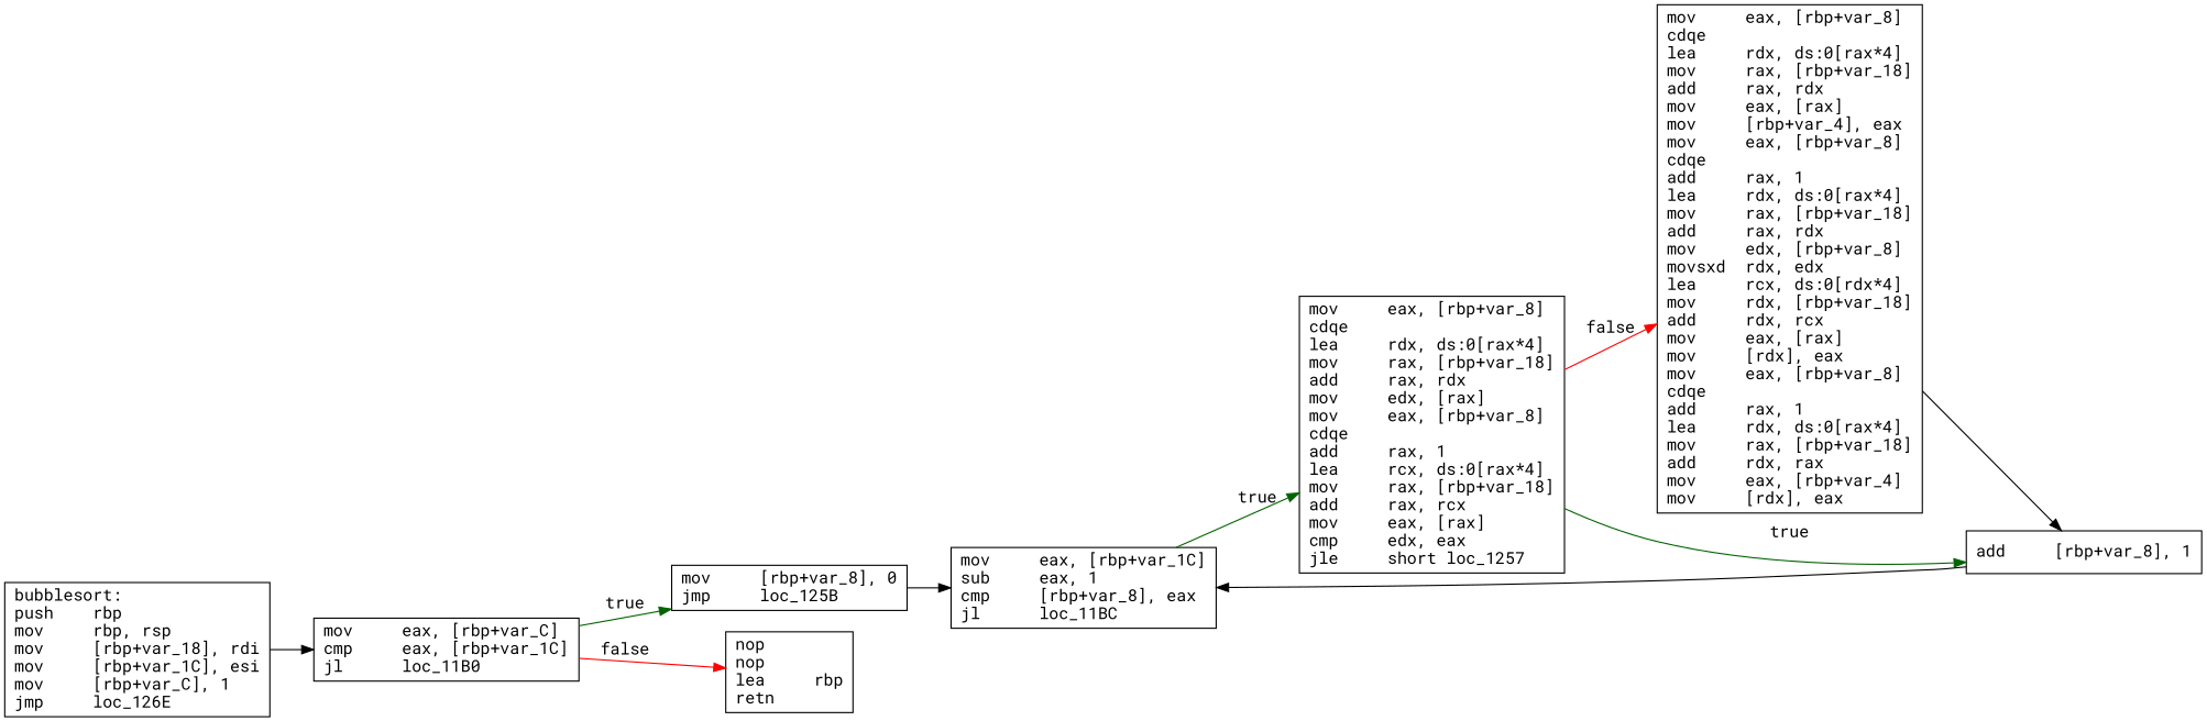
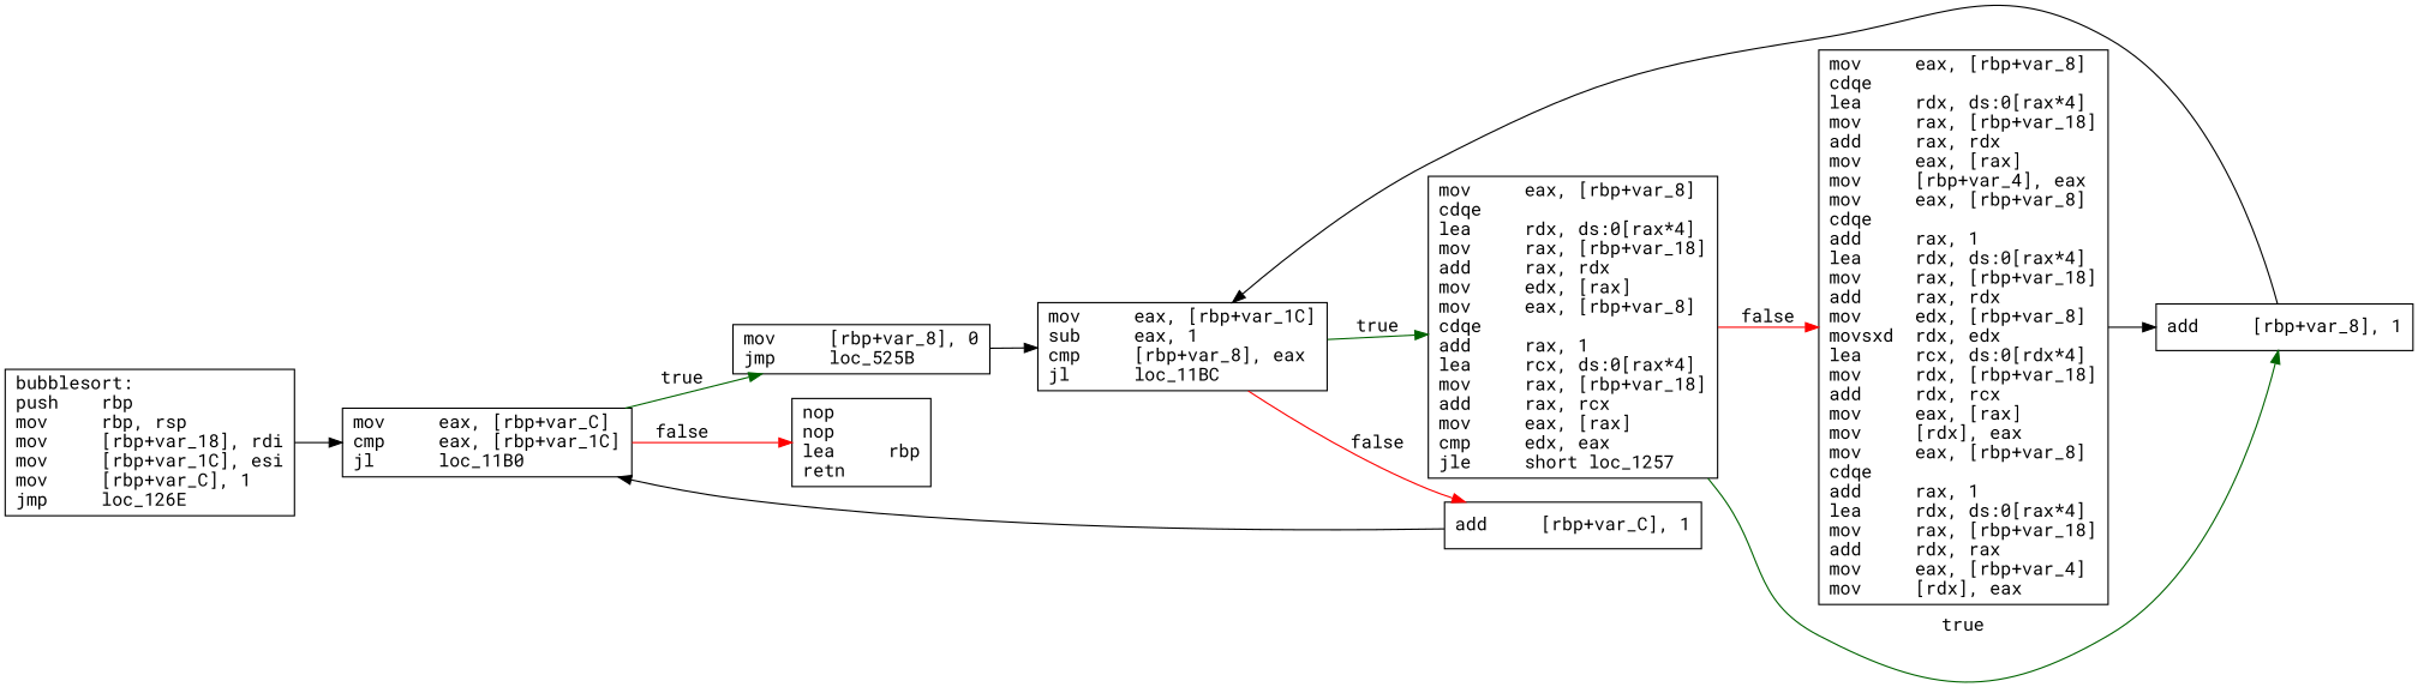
  digraph {
    fontname="Roboto Mono"
    rankdir=LR
    node [fontname="Roboto Mono" shape=box]
    edge [fontname="Roboto Mono"]
    n1 [label="bubblesort:\lpush    rbp\lmov     rbp, rsp\lmov     [rbp+var_18], rdi\lmov     [rbp+var_1C], esi\lmov     [rbp+var_C], 1\ljmp     loc_126E\l"]
    n2 [label="mov     eax, [rbp+var_C]\lcmp     eax, [rbp+var_1C]\ljl      loc_11B0\l"]
-   n3 [label="mov     [rbp+var_8], 0\ljmp     loc_125B\l"]
+   n3 [label="mov     [rbp+var_8], 0\ljmp     loc_525B\l"]
    n4 [label="nop\lnop\llea     rbp\lretn\l"]
    n5 [label="mov     eax, [rbp+var_1C]\lsub     eax, 1\lcmp     [rbp+var_8], eax\ljl      loc_11BC\l"]
    n6 [label="mov     eax, [rbp+var_8]\lcdqe\llea     rdx, ds:0[rax*4]\lmov     rax, [rbp+var_18]\ladd     rax, rdx\lmov     edx, [rax]\lmov     eax, [rbp+var_8]\lcdqe\ladd     rax, 1\llea     rcx, ds:0[rax*4]\lmov     rax, [rbp+var_18]\ladd     rax, rcx\lmov     eax, [rax]\lcmp     edx, eax\ljle     short loc_1257\l"]
+   n7 [label="add     [rbp+var_C], 1\l"]
    n8 [label="mov     eax, [rbp+var_8]\lcdqe\llea     rdx, ds:0[rax*4]\lmov     rax, [rbp+var_18]\ladd     rax, rdx\lmov     eax, [rax]\lmov     [rbp+var_4], eax\lmov     eax, [rbp+var_8]\lcdqe\ladd     rax, 1\llea     rdx, ds:0[rax*4]\lmov     rax, [rbp+var_18]\ladd     rax, rdx\lmov     edx, [rbp+var_8]\lmovsxd  rdx, edx\llea     rcx, ds:0[rdx*4]\lmov     rdx, [rbp+var_18]\ladd     rdx, rcx\lmov     eax, [rax]\lmov     [rdx], eax\lmov     eax, [rbp+var_8]\lcdqe\ladd     rax, 1\llea     rdx, ds:0[rax*4]\lmov     rax, [rbp+var_18]\ladd     rdx, rax\lmov     eax, [rbp+var_4]\lmov     [rdx], eax\l"]
    n9 [label="add     [rbp+var_8], 1\l"]
    n1 -> n2
    n2 -> n3 [color=darkgreen label=true]
    n2 -> n4 [color=red label=false]
    n3 -> n5
    n5 -> n6 [color=darkgreen label=true]
+   n5 -> n7 [color=red label=false]
    n6 -> n8 [color=red label=false]
    n6 -> n9 [color=darkgreen label=true]
+   n7 -> n2
    n8 -> n9
    n9 -> n5
  }
